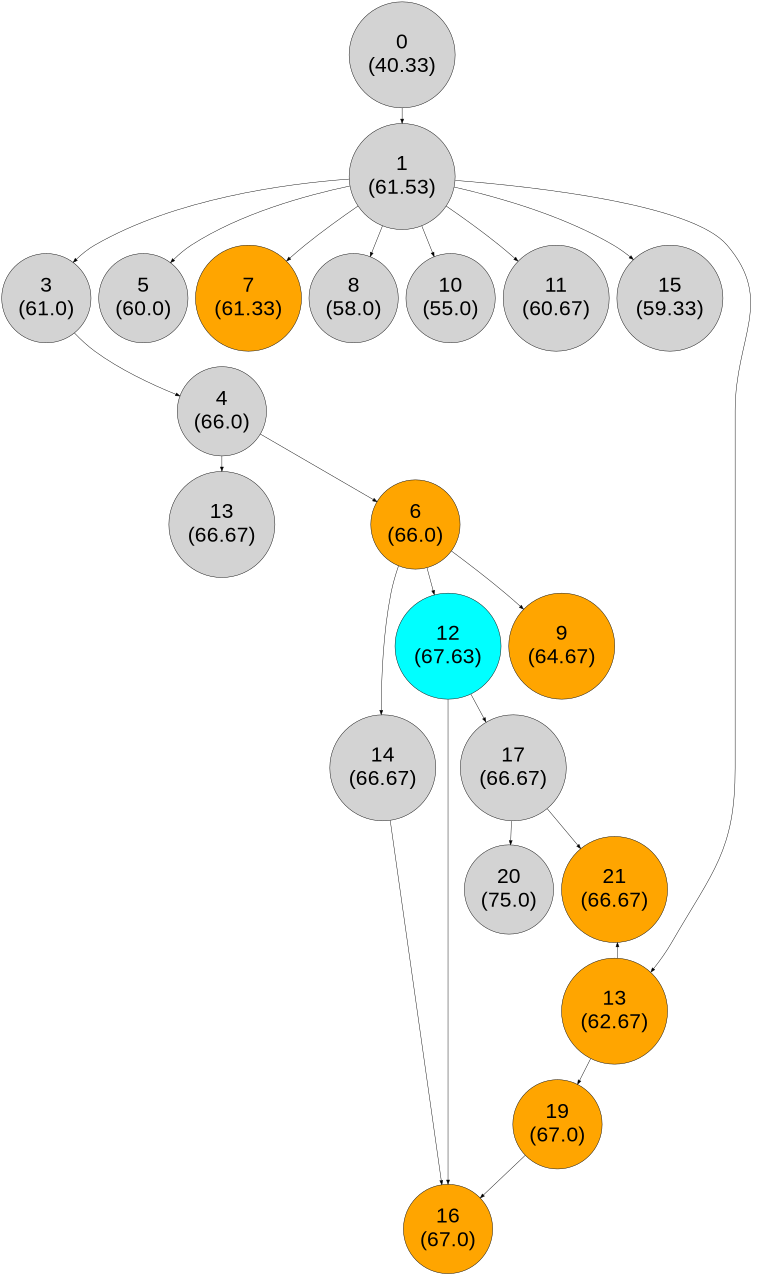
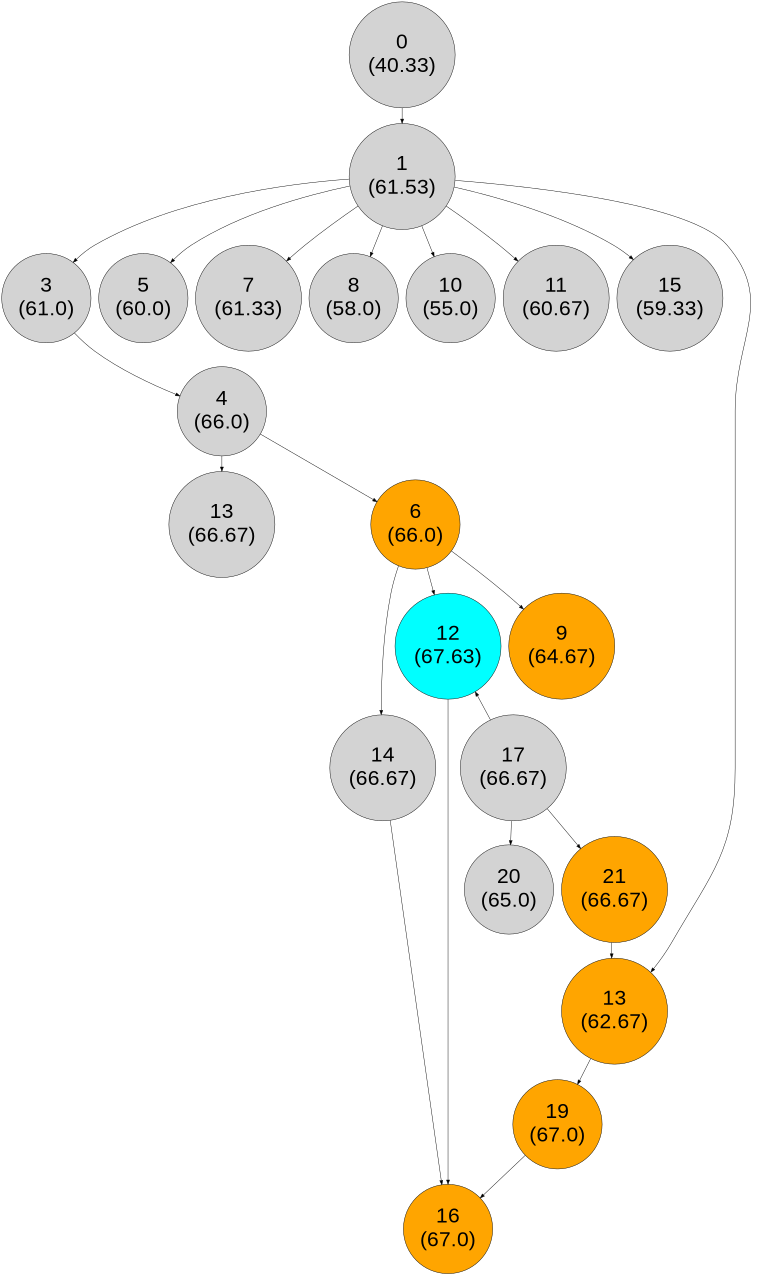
  digraph {
    fontname="Liberation Sans"
    node [fontname="Liberation Sans" fontsize=50 shape=circle style=filled]
    edge [fontname="Liberation Sans"]
    n1 [label="0\n(40.33)"]
    n2 [label="1\n(61.53)"]
    n3 [label="3\n(61.0)"]
    n4 [label="5\n(60.0)"]
-   n5 [label="7\n(61.33)" fillcolor=orange]
+   n5 [label="7\n(61.33)"]
    n6 [label="8\n(58.0)"]
    n7 [label="10\n(55.0)"]
    n8 [label="11\n(60.67)"]
    n9 [label="15\n(59.33)"]
    n10 [fillcolor=orange fontcolor=black label="13\n(62.67)"]
    n11 [label="4\n(66.0)"]
    n12 [fillcolor=orange fontcolor=black label="19\n(67.0)"]
    n13 [fillcolor=orange fontcolor=black label="21\n(66.67)"]
    n14 [fillcolor=orange label="6\n(66.0)"]
    n15 [label="13\n(66.67)"]
    n16 [fillcolor=orange label="9\n(64.67)"]
    n17 [fillcolor=cyan fontcolor=black label="12\n(67.63)"]
    n18 [label="14\n(66.67)"]
    n19 [fillcolor=orange label="16\n(67.0)"]
    n20 [label="17\n(66.67)"]
-   n21 [label="20\n(75.0)"]
+   n21 [label="20\n(65.0)"]
    n1 -> n2
    n2 -> n3
    n2 -> n4
    n2 -> n5
    n2 -> n6
    n2 -> n7
    n2 -> n8
    n2 -> n9
    n2 -> n10
    n3 -> n11
    n10 -> n12
-   n10 -> n13
+   n13 -> n10
    n11 -> n14
    n11 -> n15
    n12 -> n19
    n14 -> n16
    n14 -> n17
    n14 -> n18
    n17 -> n19
-   n17 -> n20
+   n20 -> n17
    n18 -> n19
    n20 -> n13
    n20 -> n21
  }
